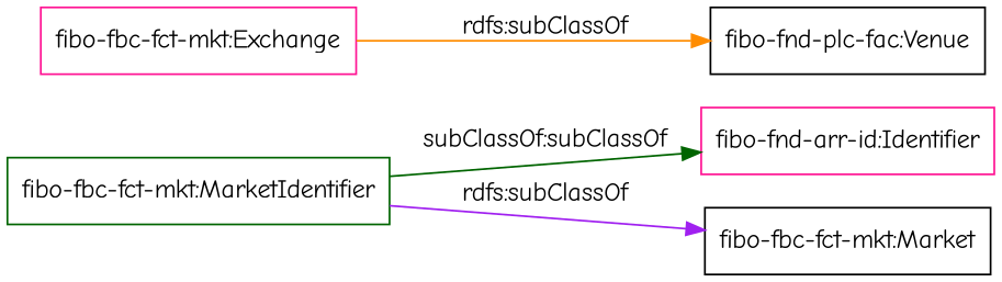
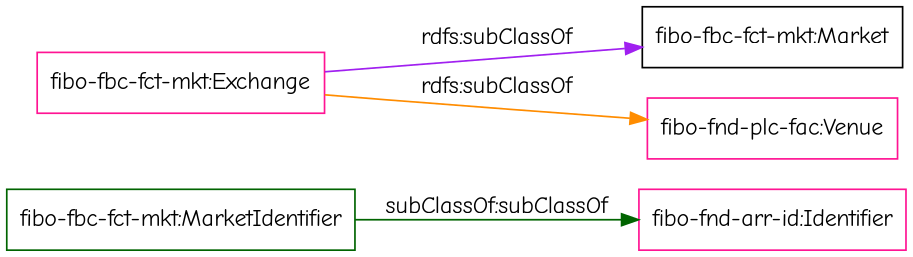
  digraph {
    fontname="Comic Neue"
    rankdir=LR
    node [color=deeppink fontname="Comic Neue" shape=rectangle]
    edge [fontname="Comic Neue"]
    "fibo-fbc-fct-mkt:MarketIdentifier" [color=darkgreen]
    "fibo-fnd-arr-id:Identifier"
    "fibo-fbc-fct-mkt:Market" [color=black]
-   "fibo-fnd-plc-fac:Venue" [color=black]
+   "fibo-fnd-plc-fac:Venue"
    "fibo-fbc-fct-mkt:Exchange"
    "fibo-fbc-fct-mkt:MarketIdentifier" -> "fibo-fnd-arr-id:Identifier" [color=darkgreen label="subClassOf:subClassOf"]
-   "fibo-fbc-fct-mkt:MarketIdentifier" -> "fibo-fbc-fct-mkt:Market" [color=purple label="rdfs:subClassOf"]
+   "fibo-fbc-fct-mkt:Exchange" -> "fibo-fbc-fct-mkt:Market" [color=purple label="rdfs:subClassOf"]
    "fibo-fbc-fct-mkt:Exchange" -> "fibo-fnd-plc-fac:Venue" [color=darkorange label="rdfs:subClassOf"]
  }
